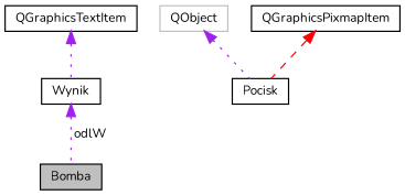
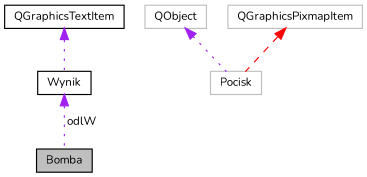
  digraph {
    fontname=Nunito
    node [color=black fillcolor=white fontname=Nunito fontsize=10 shape=record style=filled]
    edge [color=purple dir=back fontname=Nunito fontsize=10 labelfontname=Helvetica labelfontsize=10 style=dotted]
    n1 [fillcolor=grey75 fontcolor=black height=0.2 label=Bomba width=0.4]
-   n2 [height=0.2 label=Pocisk width=0.4]
+   n2 [color=grey75 height=0.2 label=Pocisk width=0.4]
    n3 [color=grey75 height=0.2 label=QObject width=0.4]
-   n4 [height=0.2 label=QGraphicsPixmapItem width=0.4]
+   n4 [color=grey75 height=0.2 label=QGraphicsPixmapItem width=0.4]
    n5 [height=0.2 label=Wynik width=0.4]
    n6 [height=0.2 label=QGraphicsTextItem width=0.4]
    n3 -> n2
    n4 -> n2 [color=red style=dashed]
    n5 -> n1 [label=" odlW"]
    n6 -> n5
  }
